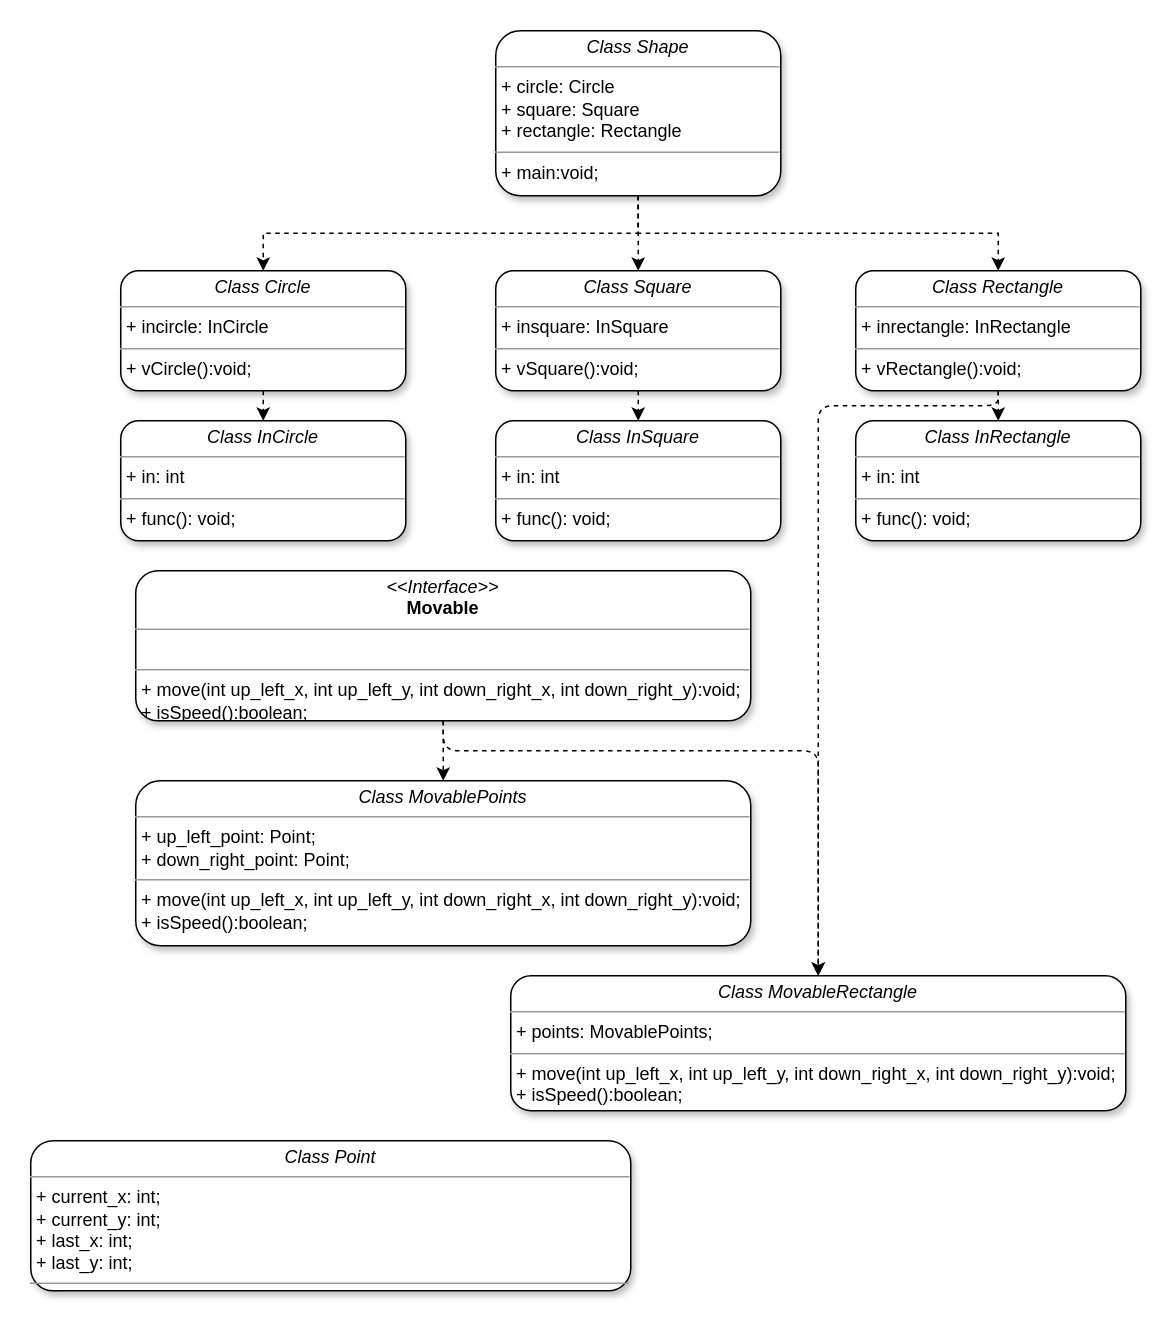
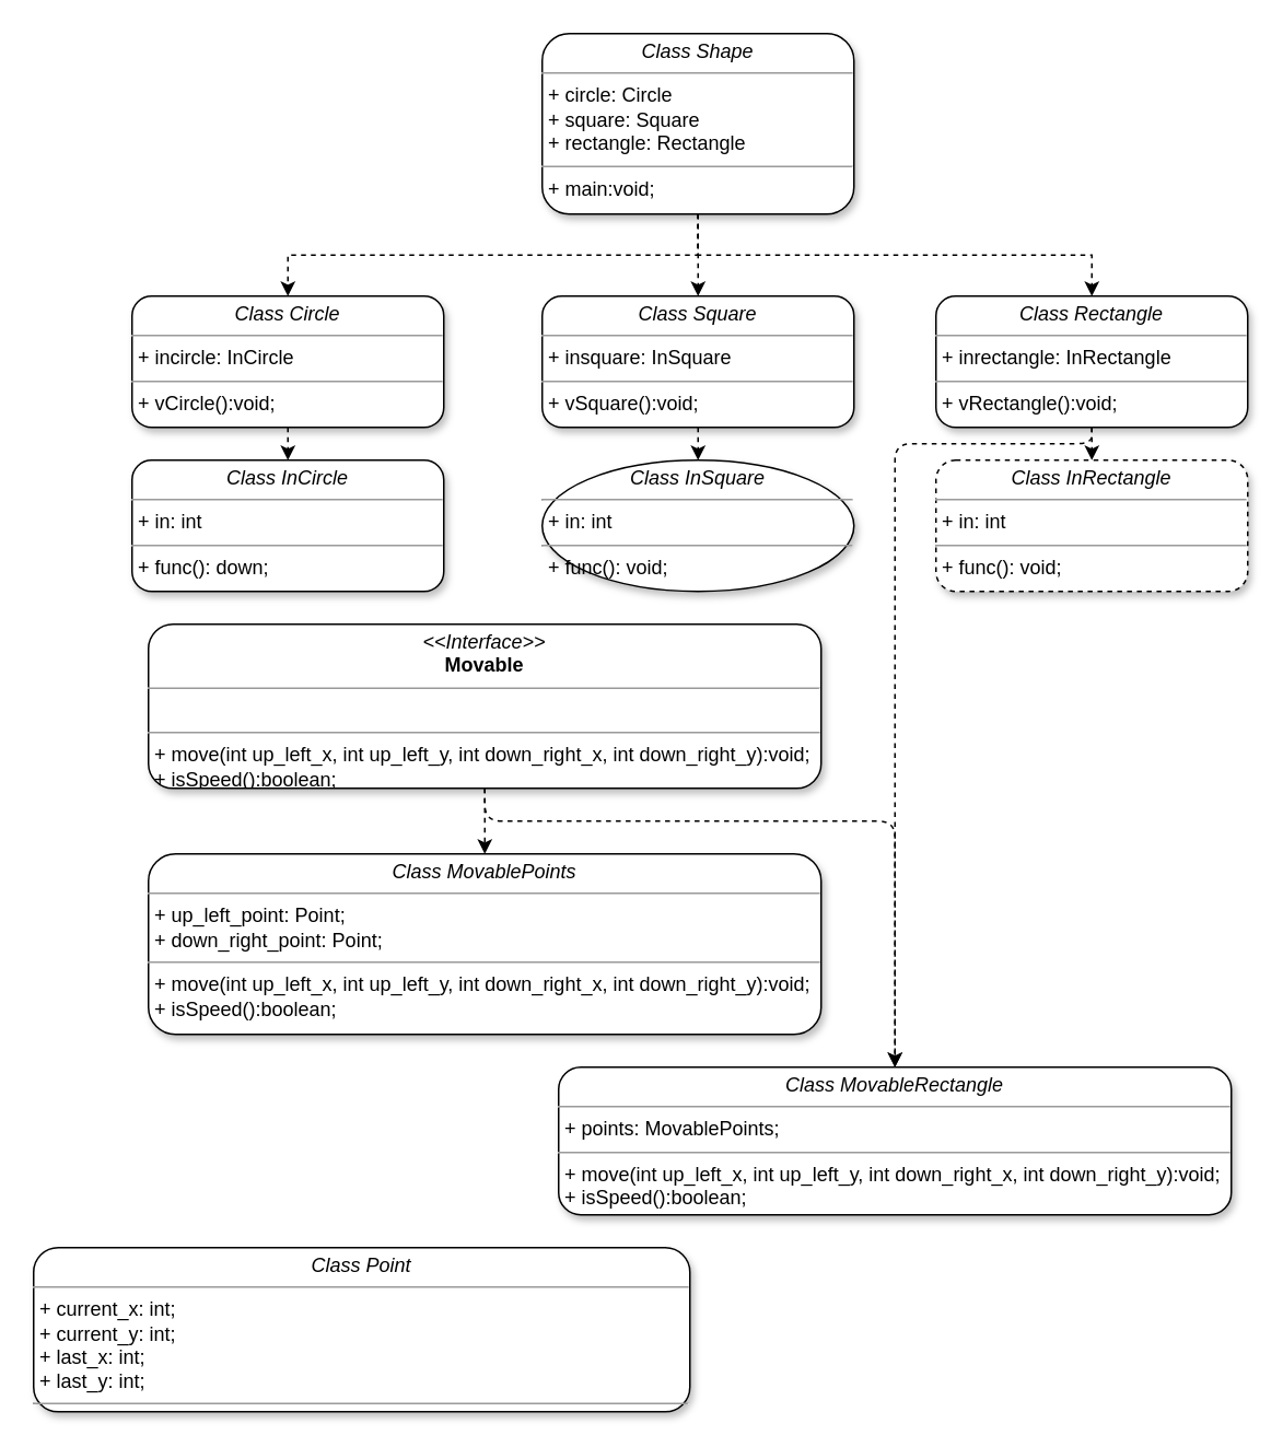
  <mxCell id="0" />
  <mxCell id="1" parent="0" />
  <mxCell id="2" style="edgeStyle=orthogonalEdgeStyle;rounded=0;orthogonalLoop=1;jettySize=auto;html=1;exitX=0.5;exitY=1;exitDx=0;exitDy=0;entryX=0.5;entryY=0;entryDx=0;entryDy=0;dashed=1;shadow=0;sketch=0;" parent="1" source="5" target="7" edge="1"><mxGeometry relative="1" as="geometry" /></mxCell>
  <mxCell id="3" style="edgeStyle=orthogonalEdgeStyle;rounded=0;orthogonalLoop=1;jettySize=auto;html=1;exitX=0.5;exitY=1;exitDx=0;exitDy=0;entryX=0.5;entryY=0;entryDx=0;entryDy=0;dashed=1;shadow=0;sketch=0;" parent="1" source="5" target="9" edge="1"><mxGeometry relative="1" as="geometry" /></mxCell>
  <mxCell id="4" style="edgeStyle=orthogonalEdgeStyle;rounded=0;orthogonalLoop=1;jettySize=auto;html=1;exitX=0.5;exitY=1;exitDx=0;exitDy=0;entryX=0.5;entryY=0;entryDx=0;entryDy=0;dashed=1;shadow=0;sketch=0;" parent="1" source="5" target="12" edge="1"><mxGeometry relative="1" as="geometry" /></mxCell>
  <mxCell id="5" value="&lt;p style=&quot;margin: 0px ; margin-top: 4px ; text-align: center&quot;&gt;&lt;i&gt;Class Shape&lt;/i&gt;&lt;/p&gt;&lt;hr size=&quot;1&quot;&gt;&lt;p style=&quot;margin: 0px ; margin-left: 4px&quot;&gt;+ circle: Circle&lt;br&gt;+ square: Square&lt;/p&gt;&lt;p style=&quot;margin: 0px ; margin-left: 4px&quot;&gt;+ rectangle: Rectangle&lt;br&gt;&lt;/p&gt;&lt;hr size=&quot;1&quot;&gt;&lt;p style=&quot;margin: 0px ; margin-left: 4px&quot;&gt;+ main:void;&lt;/p&gt;" style="verticalAlign=top;align=left;overflow=fill;fontSize=12;fontFamily=Helvetica;html=1;rounded=1;shadow=1;comic=0;labelBackgroundColor=none;strokeWidth=1;glass=0;" parent="1" vertex="1"><mxGeometry x="330" y="20" width="190" height="110" as="geometry" /></mxCell>
  <mxCell id="6" style="edgeStyle=orthogonalEdgeStyle;rounded=0;orthogonalLoop=1;jettySize=auto;html=1;exitX=0.5;exitY=1;exitDx=0;exitDy=0;entryX=0.5;entryY=0;entryDx=0;entryDy=0;dashed=1;shadow=0;sketch=0;" parent="1" source="7" target="13" edge="1"><mxGeometry relative="1" as="geometry" /></mxCell>
  <mxCell id="7" value="&lt;p style=&quot;margin: 0px ; margin-top: 4px ; text-align: center&quot;&gt;&lt;i&gt;Class Circle&lt;/i&gt;&lt;/p&gt;&lt;hr size=&quot;1&quot;&gt;&lt;p style=&quot;margin: 0px ; margin-left: 4px&quot;&gt;+ incircle: InCircle&lt;/p&gt;&lt;hr size=&quot;1&quot;&gt;&lt;p style=&quot;margin: 0px ; margin-left: 4px&quot;&gt;+ vCircle():void;&lt;/p&gt;&lt;p style=&quot;margin: 0px ; margin-left: 4px&quot;&gt;&lt;br&gt;&lt;/p&gt;" style="verticalAlign=top;align=left;overflow=fill;fontSize=12;fontFamily=Helvetica;html=1;rounded=1;shadow=1;comic=0;labelBackgroundColor=none;strokeWidth=1;glass=0;" parent="1" vertex="1"><mxGeometry x="80" y="180" width="190" height="80" as="geometry" /></mxCell>
  <mxCell id="8" style="edgeStyle=orthogonalEdgeStyle;rounded=0;orthogonalLoop=1;jettySize=auto;html=1;exitX=0.5;exitY=1;exitDx=0;exitDy=0;entryX=0.5;entryY=0;entryDx=0;entryDy=0;dashed=1;shadow=0;sketch=0;" parent="1" source="9" target="14" edge="1"><mxGeometry relative="1" as="geometry" /></mxCell>
  <mxCell id="9" value="&lt;p style=&quot;margin: 0px ; margin-top: 4px ; text-align: center&quot;&gt;&lt;i&gt;Class&amp;nbsp;&lt;/i&gt;&lt;i&gt;Square&lt;/i&gt;&lt;/p&gt;&lt;hr size=&quot;1&quot;&gt;&lt;p style=&quot;margin: 0px ; margin-left: 4px&quot;&gt;+ insquare: InSquare&lt;/p&gt;&lt;hr size=&quot;1&quot;&gt;&lt;p style=&quot;margin: 0px ; margin-left: 4px&quot;&gt;&lt;span&gt;+ vSquare():void;&lt;/span&gt;&lt;/p&gt;&lt;p style=&quot;margin: 0px ; margin-left: 4px&quot;&gt;&lt;br&gt;&lt;/p&gt;" style="verticalAlign=top;align=left;overflow=fill;fontSize=12;fontFamily=Helvetica;html=1;rounded=1;shadow=1;comic=0;labelBackgroundColor=none;strokeWidth=1;glass=0;" parent="1" vertex="1"><mxGeometry x="330" y="180" width="190" height="80" as="geometry" /></mxCell>
  <mxCell id="10" style="edgeStyle=orthogonalEdgeStyle;rounded=0;orthogonalLoop=1;jettySize=auto;html=1;exitX=0.5;exitY=1;exitDx=0;exitDy=0;entryX=0.5;entryY=0;entryDx=0;entryDy=0;dashed=1;shadow=0;sketch=0;" parent="1" source="12" target="15" edge="1"><mxGeometry relative="1" as="geometry" /></mxCell>
  <mxCell id="11" style="edgeStyle=orthogonalEdgeStyle;jumpStyle=arc;orthogonalLoop=1;jettySize=auto;html=1;exitX=0.5;exitY=1;exitDx=0;exitDy=0;entryX=0.5;entryY=0;entryDx=0;entryDy=0;dashed=1;shadow=0;sketch=0;" parent="1" source="12" target="16" edge="1"><mxGeometry relative="1" as="geometry"><Array as="points"><mxPoint x="665" y="270" /><mxPoint x="545" y="270" /></Array></mxGeometry></mxCell>
  <mxCell id="12" value="&lt;p style=&quot;margin: 0px ; margin-top: 4px ; text-align: center&quot;&gt;&lt;i&gt;Class&amp;nbsp;&lt;/i&gt;&lt;i&gt;Rectangle&lt;/i&gt;&lt;/p&gt;&lt;hr size=&quot;1&quot;&gt;&lt;p style=&quot;margin: 0px ; margin-left: 4px&quot;&gt;&lt;span&gt;+ inrectangle: InRectangle&lt;/span&gt;&lt;br&gt;&lt;/p&gt;&lt;hr size=&quot;1&quot;&gt;&lt;p style=&quot;margin: 0px ; margin-left: 4px&quot;&gt;&lt;span&gt;+ vRectangle():void;&lt;/span&gt;&lt;br&gt;&lt;/p&gt;&lt;p style=&quot;margin: 0px ; margin-left: 4px&quot;&gt;&lt;br&gt;&lt;/p&gt;" style="verticalAlign=top;align=left;overflow=fill;fontSize=12;fontFamily=Helvetica;html=1;rounded=1;shadow=1;comic=0;labelBackgroundColor=none;strokeWidth=1;glass=0;" parent="1" vertex="1"><mxGeometry x="570" y="180" width="190" height="80" as="geometry" /></mxCell>
- <mxCell id="13" value="&lt;p style=&quot;margin: 0px ; margin-top: 4px ; text-align: center&quot;&gt;&lt;i&gt;Class InCircle&lt;/i&gt;&lt;/p&gt;&lt;hr size=&quot;1&quot;&gt;&lt;p style=&quot;margin: 0px ; margin-left: 4px&quot;&gt;+ in: int&lt;/p&gt;&lt;hr size=&quot;1&quot;&gt;&lt;p style=&quot;margin: 0px ; margin-left: 4px&quot;&gt;+ func(): void;&lt;/p&gt;&lt;p style=&quot;margin: 0px ; margin-left: 4px&quot;&gt;&lt;br&gt;&lt;/p&gt;" style="verticalAlign=top;align=left;overflow=fill;fontSize=12;fontFamily=Helvetica;html=1;rounded=1;shadow=1;comic=0;labelBackgroundColor=none;strokeWidth=1;glass=0;" parent="1" vertex="1"><mxGeometry x="80" y="280" width="190" height="80" as="geometry" /></mxCell>
- <mxCell id="14" value="&lt;p style=&quot;margin: 0px ; margin-top: 4px ; text-align: center&quot;&gt;&lt;i&gt;Class InSquare&lt;/i&gt;&lt;/p&gt;&lt;hr size=&quot;1&quot;&gt;&lt;p style=&quot;margin: 0px ; margin-left: 4px&quot;&gt;+ in: int&lt;/p&gt;&lt;hr size=&quot;1&quot;&gt;&lt;p style=&quot;margin: 0px ; margin-left: 4px&quot;&gt;+ func(): void;&lt;/p&gt;&lt;p style=&quot;margin: 0px ; margin-left: 4px&quot;&gt;&lt;br&gt;&lt;/p&gt;" style="verticalAlign=top;align=left;overflow=fill;fontSize=12;fontFamily=Helvetica;html=1;rounded=1;shadow=1;comic=0;labelBackgroundColor=none;strokeWidth=1;glass=0;" parent="1" vertex="1"><mxGeometry x="330" y="280" width="190" height="80" as="geometry" /></mxCell>
- <mxCell id="15" value="&lt;p style=&quot;margin: 0px ; margin-top: 4px ; text-align: center&quot;&gt;&lt;i&gt;Class InRectangle&lt;/i&gt;&lt;/p&gt;&lt;hr size=&quot;1&quot;&gt;&lt;p style=&quot;margin: 0px ; margin-left: 4px&quot;&gt;+ in: int&lt;/p&gt;&lt;hr size=&quot;1&quot;&gt;&lt;p style=&quot;margin: 0px ; margin-left: 4px&quot;&gt;+ func(): void;&lt;/p&gt;&lt;p style=&quot;margin: 0px ; margin-left: 4px&quot;&gt;&lt;br&gt;&lt;/p&gt;" style="verticalAlign=top;align=left;overflow=fill;fontSize=12;fontFamily=Helvetica;html=1;rounded=1;shadow=1;comic=0;labelBackgroundColor=none;strokeWidth=1;glass=0;" parent="1" vertex="1"><mxGeometry x="570" y="280" width="190" height="80" as="geometry" /></mxCell>
+ <mxCell id="13" value="&lt;p style=&quot;margin: 0px ; margin-top: 4px ; text-align: center&quot;&gt;&lt;i&gt;Class InCircle&lt;/i&gt;&lt;/p&gt;&lt;hr size=&quot;1&quot;&gt;&lt;p style=&quot;margin: 0px ; margin-left: 4px&quot;&gt;+ in: int&lt;/p&gt;&lt;hr size=&quot;1&quot;&gt;&lt;p style=&quot;margin: 0px ; margin-left: 4px&quot;&gt;+ func(): down;&lt;/p&gt;&lt;p style=&quot;margin: 0px ; margin-left: 4px&quot;&gt;&lt;br&gt;&lt;/p&gt;" style="verticalAlign=top;align=left;overflow=fill;fontSize=12;fontFamily=Helvetica;html=1;rounded=1;shadow=1;comic=0;labelBackgroundColor=none;strokeWidth=1;glass=0;" parent="1" vertex="1"><mxGeometry x="80" y="280" width="190" height="80" as="geometry" /></mxCell>
+ <mxCell id="14" value="&lt;p style=&quot;margin: 0px ; margin-top: 4px ; text-align: center&quot;&gt;&lt;i&gt;Class InSquare&lt;/i&gt;&lt;/p&gt;&lt;hr size=&quot;1&quot;&gt;&lt;p style=&quot;margin: 0px ; margin-left: 4px&quot;&gt;+ in: int&lt;/p&gt;&lt;hr size=&quot;1&quot;&gt;&lt;p style=&quot;margin: 0px ; margin-left: 4px&quot;&gt;+ func(): void;&lt;/p&gt;&lt;p style=&quot;margin: 0px ; margin-left: 4px&quot;&gt;&lt;br&gt;&lt;/p&gt;" style="ellipse;verticalAlign=top;align=left;overflow=fill;fontSize=12;fontFamily=Helvetica;html=1;shadow=1;comic=0;labelBackgroundColor=none;strokeWidth=1;glass=0;" parent="1" vertex="1"><mxGeometry x="330" y="280" width="190" height="80" as="geometry" /></mxCell>
+ <mxCell id="15" value="&lt;p style=&quot;margin: 0px ; margin-top: 4px ; text-align: center&quot;&gt;&lt;i&gt;Class InRectangle&lt;/i&gt;&lt;/p&gt;&lt;hr size=&quot;1&quot;&gt;&lt;p style=&quot;margin: 0px ; margin-left: 4px&quot;&gt;+ in: int&lt;/p&gt;&lt;hr size=&quot;1&quot;&gt;&lt;p style=&quot;margin: 0px ; margin-left: 4px&quot;&gt;+ func(): void;&lt;/p&gt;&lt;p style=&quot;margin: 0px ; margin-left: 4px&quot;&gt;&lt;br&gt;&lt;/p&gt;" style="verticalAlign=top;align=left;overflow=fill;fontSize=12;fontFamily=Helvetica;html=1;rounded=1;shadow=1;comic=0;labelBackgroundColor=none;strokeWidth=1;glass=0;dashed=1;" parent="1" vertex="1"><mxGeometry x="570" y="280" width="190" height="80" as="geometry" /></mxCell>
  <mxCell id="16" value="&lt;p style=&quot;margin: 0px ; margin-top: 4px ; text-align: center&quot;&gt;&lt;i&gt;Class Movable&lt;/i&gt;&lt;i&gt;Rectangle&lt;/i&gt;&lt;/p&gt;&lt;hr size=&quot;1&quot;&gt;&lt;p style=&quot;margin: 0px ; margin-left: 4px&quot;&gt;&lt;span&gt;+ points: MovablePoints;&lt;/span&gt;&lt;br&gt;&lt;/p&gt;&lt;hr size=&quot;1&quot;&gt;&lt;p style=&quot;margin: 0px 0px 0px 4px&quot;&gt;+ move(int up_left_x, int up_left_y, int down_right_x, int down_right_y):void;&lt;br&gt;&lt;/p&gt;&lt;p style=&quot;margin: 0px 0px 0px 4px&quot;&gt;+ isSpeed():boolean;&lt;/p&gt;&lt;p style=&quot;margin: 0px ; margin-left: 4px&quot;&gt;&lt;br&gt;&lt;/p&gt;" style="verticalAlign=top;align=left;overflow=fill;fontSize=12;fontFamily=Helvetica;html=1;rounded=1;shadow=1;comic=0;labelBackgroundColor=none;strokeWidth=1;glass=0;" parent="1" vertex="1"><mxGeometry x="340" y="650" width="410" height="90" as="geometry" /></mxCell>
  <mxCell id="17" style="edgeStyle=orthogonalEdgeStyle;jumpStyle=arc;orthogonalLoop=1;jettySize=auto;html=1;exitX=0.5;exitY=1;exitDx=0;exitDy=0;entryX=0.5;entryY=0;entryDx=0;entryDy=0;dashed=1;shadow=0;sketch=0;" parent="1" source="19" target="20" edge="1"><mxGeometry relative="1" as="geometry" /></mxCell>
  <mxCell id="18" style="edgeStyle=orthogonalEdgeStyle;jumpStyle=arc;orthogonalLoop=1;jettySize=auto;html=1;exitX=0.5;exitY=1;exitDx=0;exitDy=0;dashed=1;shadow=0;sketch=0;" parent="1" source="19" target="16" edge="1"><mxGeometry relative="1" as="geometry"><Array as="points"><mxPoint x="295" y="500" /><mxPoint x="545" y="500" /></Array></mxGeometry></mxCell>
  <mxCell id="19" value="&lt;p style=&quot;margin: 0px ; margin-top: 4px ; text-align: center&quot;&gt;&lt;i&gt;&amp;lt;&amp;lt;Interface&amp;gt;&amp;gt;&lt;/i&gt;&lt;br&gt;&lt;b&gt;Movable&lt;/b&gt;&lt;/p&gt;&lt;hr size=&quot;1&quot;&gt;&lt;p style=&quot;margin: 0px ; margin-left: 4px&quot;&gt;&lt;br&gt;&lt;/p&gt;&lt;hr size=&quot;1&quot;&gt;&lt;p style=&quot;margin: 0px 0px 0px 4px&quot;&gt;+ move(int up_left_x, int up_left_y, int down_right_x, int down_right_y):void;&lt;br&gt;&lt;/p&gt;&lt;p style=&quot;margin: 0px 0px 0px 4px&quot;&gt;+ isSpeed():boolean;&lt;/p&gt;" style="verticalAlign=top;align=left;overflow=fill;fontSize=12;fontFamily=Helvetica;html=1;rounded=1;shadow=1;comic=0;labelBackgroundColor=none;strokeWidth=1;glass=0;" parent="1" vertex="1"><mxGeometry x="90" y="380" width="410" height="100" as="geometry" /></mxCell>
  <mxCell id="20" value="&lt;p style=&quot;margin: 0px ; margin-top: 4px ; text-align: center&quot;&gt;&lt;i&gt;Class Movable&lt;/i&gt;&lt;i&gt;Points&lt;/i&gt;&lt;/p&gt;&lt;hr size=&quot;1&quot;&gt;&lt;p style=&quot;margin: 0px ; margin-left: 4px&quot;&gt;&lt;span&gt;+ up_left_point: Point;&lt;/span&gt;&lt;/p&gt;&lt;p style=&quot;margin: 0px ; margin-left: 4px&quot;&gt;+ down_right_point: Point;&lt;br&gt;&lt;/p&gt;&lt;hr size=&quot;1&quot;&gt;&lt;p style=&quot;margin: 0px 0px 0px 4px&quot;&gt;+ move(int up_left_x, int up_left_y, int down_right_x, int down_right_y):void;&lt;br&gt;&lt;/p&gt;&lt;p style=&quot;margin: 0px 0px 0px 4px&quot;&gt;+ isSpeed():boolean;&lt;/p&gt;&lt;p style=&quot;margin: 0px ; margin-left: 4px&quot;&gt;&lt;br&gt;&lt;/p&gt;" style="verticalAlign=top;align=left;overflow=fill;fontSize=12;fontFamily=Helvetica;html=1;rounded=1;shadow=1;comic=0;labelBackgroundColor=none;strokeWidth=1;glass=0;" parent="1" vertex="1"><mxGeometry x="90" y="520" width="410" height="110" as="geometry" /></mxCell>
  <mxCell id="21" value="&lt;p style=&quot;margin: 0px ; margin-top: 4px ; text-align: center&quot;&gt;&lt;i&gt;Class &lt;/i&gt;&lt;i&gt;Point&lt;/i&gt;&lt;/p&gt;&lt;hr size=&quot;1&quot;&gt;&lt;p style=&quot;margin: 0px ; margin-left: 4px&quot;&gt;&lt;span&gt;+ current_x: int;&lt;/span&gt;&lt;br&gt;&lt;/p&gt;&lt;p style=&quot;margin: 0px ; margin-left: 4px&quot;&gt;+ current_y: int;&lt;span&gt;&lt;br&gt;&lt;/span&gt;&lt;/p&gt;&lt;p style=&quot;margin: 0px ; margin-left: 4px&quot;&gt;+ last_x: int;&lt;br&gt;&lt;/p&gt;&lt;p style=&quot;margin: 0px ; margin-left: 4px&quot;&gt;+ last_y: int;&lt;/p&gt;&lt;hr size=&quot;1&quot;&gt;&lt;p style=&quot;margin: 0px 0px 0px 4px&quot;&gt;&lt;br&gt;&lt;/p&gt;&lt;p style=&quot;margin: 0px ; margin-left: 4px&quot;&gt;&lt;br&gt;&lt;/p&gt;" style="verticalAlign=top;align=left;overflow=fill;fontSize=12;fontFamily=Helvetica;html=1;rounded=1;shadow=1;comic=0;labelBackgroundColor=none;strokeWidth=1;glass=0;" parent="1" vertex="1"><mxGeometry x="20" y="760" width="400" height="100" as="geometry" /></mxCell>
